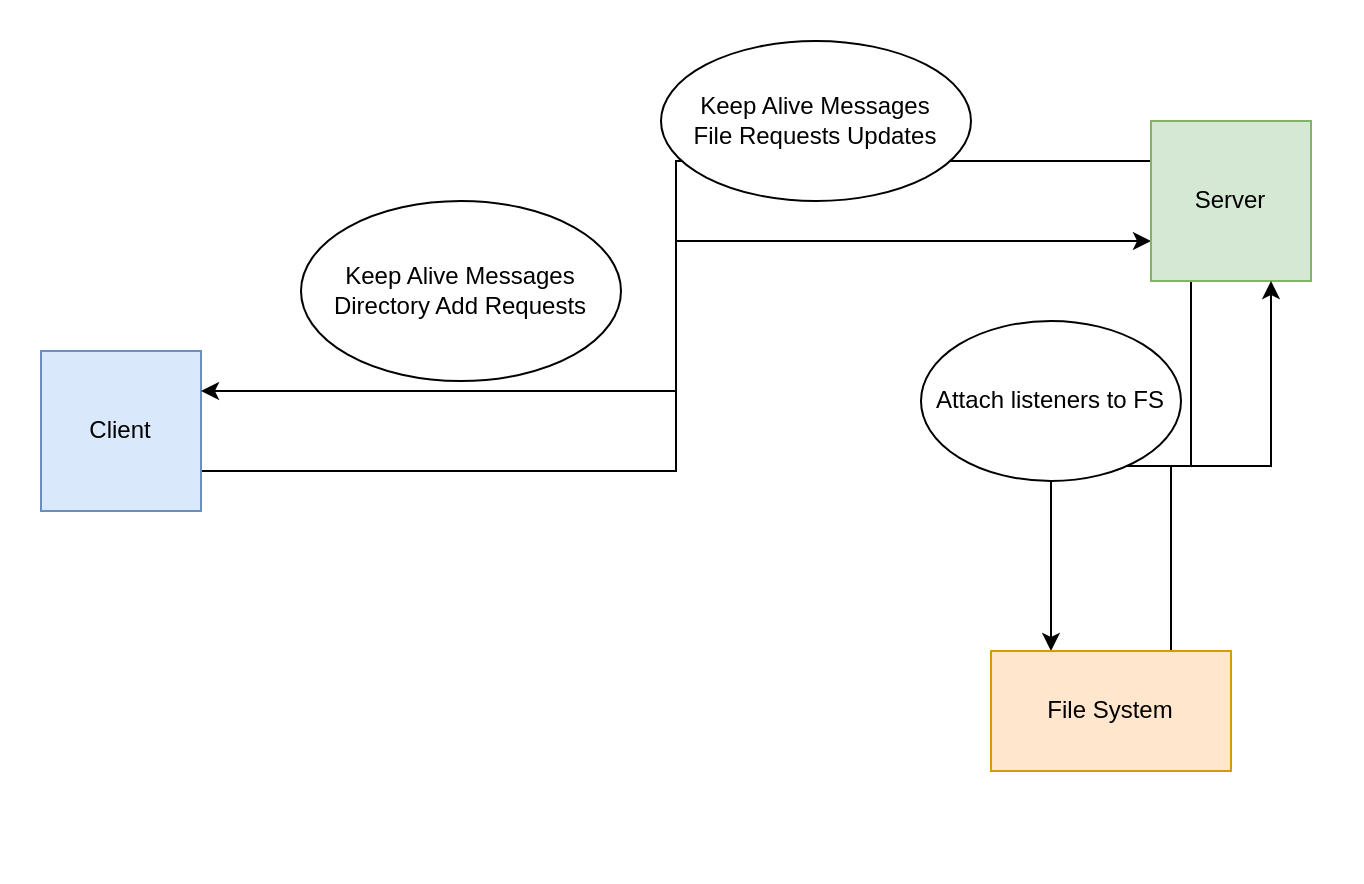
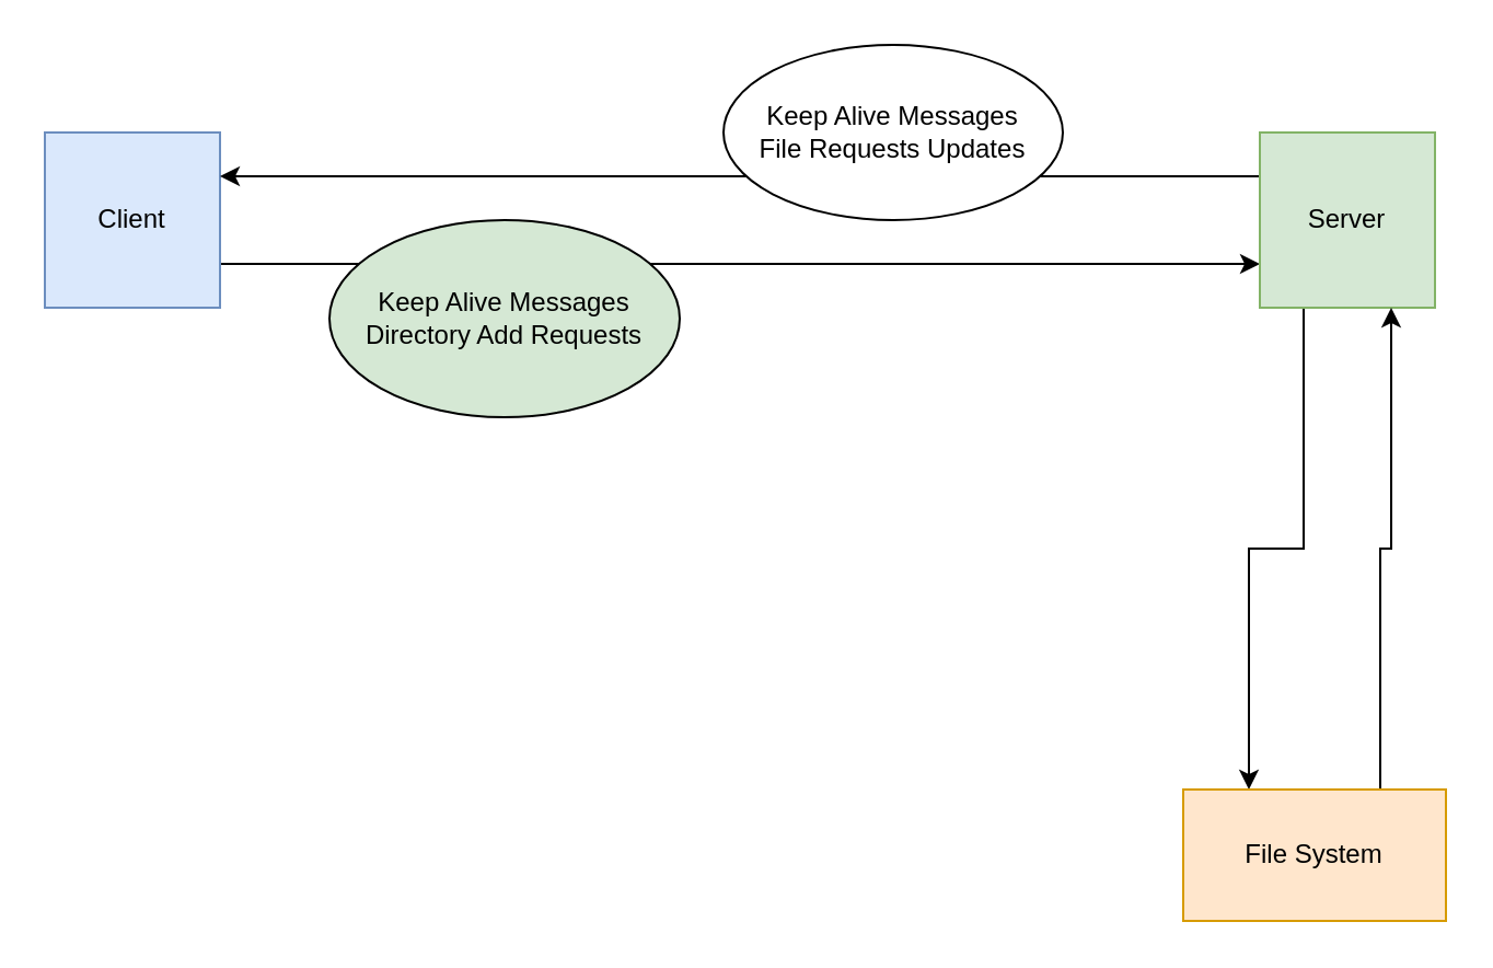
  <mxCell id="0" />
  <mxCell id="1" parent="0" />
  <mxCell id="2" style="edgeStyle=orthogonalEdgeStyle;rounded=0;orthogonalLoop=1;jettySize=auto;html=1;exitX=1;exitY=0.75;exitDx=0;exitDy=0;entryX=0;entryY=0.75;entryDx=0;entryDy=0;" edge="1" parent="1" source="3" target="6"><mxGeometry relative="1" as="geometry" /></mxCell>
- <mxCell id="3" value="Client" style="whiteSpace=wrap;html=1;aspect=fixed;fillColor=#dae8fc;strokeColor=#6c8ebf;" vertex="1" parent="1"><mxGeometry x="20" y="175" width="80" height="80" as="geometry" /></mxCell>
+ <mxCell id="3" value="Client" style="whiteSpace=wrap;html=1;aspect=fixed;fillColor=#dae8fc;strokeColor=#6c8ebf;" vertex="1" parent="1"><mxGeometry x="20" y="60" width="80" height="80" as="geometry" /></mxCell>
  <mxCell id="4" style="edgeStyle=orthogonalEdgeStyle;rounded=0;orthogonalLoop=1;jettySize=auto;html=1;exitX=0;exitY=0.25;exitDx=0;exitDy=0;entryX=1;entryY=0.25;entryDx=0;entryDy=0;" edge="1" parent="1" source="6" target="3"><mxGeometry relative="1" as="geometry" /></mxCell>
  <mxCell id="5" style="edgeStyle=orthogonalEdgeStyle;rounded=0;orthogonalLoop=1;jettySize=auto;html=1;exitX=0.25;exitY=1;exitDx=0;exitDy=0;entryX=0.25;entryY=0;entryDx=0;entryDy=0;" edge="1" parent="1" source="6" target="8"><mxGeometry relative="1" as="geometry" /></mxCell>
  <mxCell id="6" value="Server" style="whiteSpace=wrap;html=1;aspect=fixed;fillColor=#d5e8d4;strokeColor=#82b366;" vertex="1" parent="1"><mxGeometry x="575" y="60" width="80" height="80" as="geometry" /></mxCell>
  <mxCell id="7" style="edgeStyle=orthogonalEdgeStyle;rounded=0;orthogonalLoop=1;jettySize=auto;html=1;exitX=0.75;exitY=0;exitDx=0;exitDy=0;entryX=0.75;entryY=1;entryDx=0;entryDy=0;" edge="1" parent="1" source="8" target="6"><mxGeometry relative="1" as="geometry" /></mxCell>
- <mxCell id="8" value="File System" style="rounded=0;whiteSpace=wrap;html=1;fillColor=#ffe6cc;strokeColor=#d79b00;" vertex="1" parent="1"><mxGeometry x="495" y="325" width="120" height="60" as="geometry" /></mxCell>
- <mxCell id="9" value="Keep Alive Messages&lt;br&gt;Directory Add Requests" style="ellipse;whiteSpace=wrap;html=1;" vertex="1" parent="1"><mxGeometry x="150" y="100" width="160" height="90" as="geometry" /></mxCell>
+ <mxCell id="8" value="File System" style="rounded=0;whiteSpace=wrap;html=1;fillColor=#ffe6cc;strokeColor=#d79b00;" vertex="1" parent="1"><mxGeometry x="540" y="360" width="120" height="60" as="geometry" /></mxCell>
+ <mxCell id="9" value="Keep Alive Messages&lt;br&gt;Directory Add Requests" style="ellipse;whiteSpace=wrap;html=1;fillColor=#d5e8d4;" vertex="1" parent="1"><mxGeometry x="150" y="100" width="160" height="90" as="geometry" /></mxCell>
  <mxCell id="10" value="Keep Alive Messages&lt;br&gt;File Requests Updates" style="ellipse;whiteSpace=wrap;html=1;" vertex="1" parent="1"><mxGeometry x="330" y="20" width="155" height="80" as="geometry" /></mxCell>
- <mxCell id="11" value="Attach listeners to FS" style="ellipse;whiteSpace=wrap;html=1;" vertex="1" parent="1"><mxGeometry x="460" y="160" width="130" height="80" as="geometry" /></mxCell>
